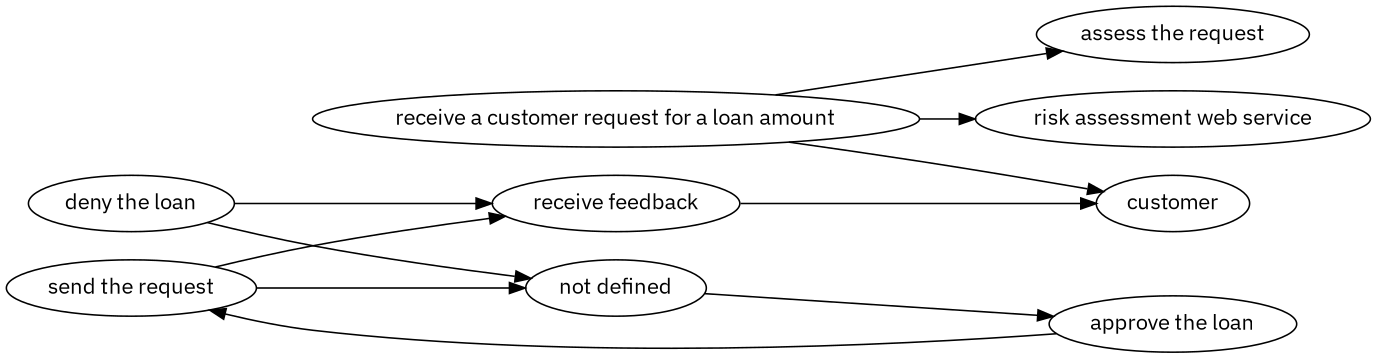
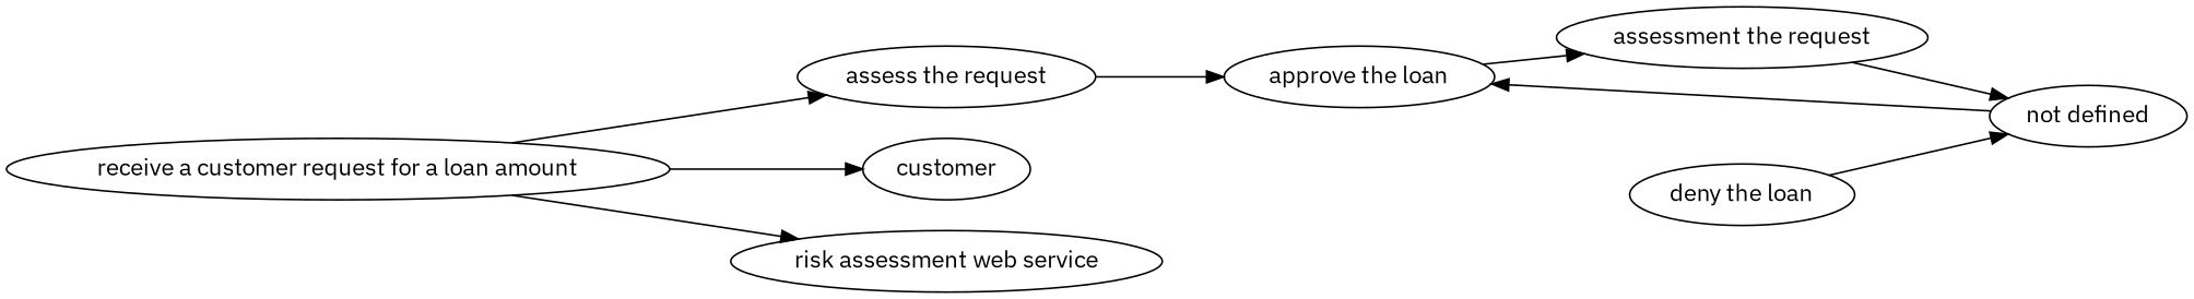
  strict digraph {
    fontname="IBM Plex Sans"
    rankdir=LR
    node [fontname="IBM Plex Sans"]
    edge [attrs="{'type': 'actor performer', 'label': 'actor performer'}" fontname="IBM Plex Sans"]
    "receive a customer request for a loan amount" [attrs="{'type': 'Activity', 'label': 'receive a customer request for a loan amount'}"]
    "assess the request" [attrs="{'type': 'Activity', 'label': 'assess the request'}"]
    customer [attrs="{'type': 'Actor', 'label': 'customer'}"]
    "risk assessment web service" [attrs="{'type': 'Actor', 'label': 'risk assessment web service'}"]
    "approve the loan" [attrs="{'type': 'Activity', 'label': 'approve the loan'}"]
-   "send the request" [attrs="{'type': 'Activity', 'label': 'send the request'}"]
+   "send the request" [attrs="{'type': 'Activity', 'label': 'send the request'}" label="assessment the request"]
    "not defined" [attrs="{'type': 'Actor', 'label': 'not defined'}"]
-   "receive feedback" [attrs="{'type': 'Activity', 'label': 'receive feedback'}"]
    "deny the loan" [attrs="{'type': 'Activity', 'label': 'deny the loan'}"]
    "receive a customer request for a loan amount" -> "assess the request" [attrs="{'type': 'flow', 'label': 'flow'}"]
    "receive a customer request for a loan amount" -> customer
    "receive a customer request for a loan amount" -> "risk assessment web service"
+   "assess the request" -> "approve the loan" [attrs="{'type': 'flow', 'label': 'flow'}"]
    "approve the loan" -> "send the request" [attrs="{'type': 'flow', 'label': 'flow'}"]
    "send the request" -> "not defined"
-   "send the request" -> "receive feedback" [attrs="{'type': 'flow', 'label': 'flow'}"]
    "not defined" -> "approve the loan"
-   "receive feedback" -> customer
    "deny the loan" -> "not defined"
-   "deny the loan" -> "receive feedback" [attrs="{'type': 'flow', 'label': 'flow'}"]
  }
